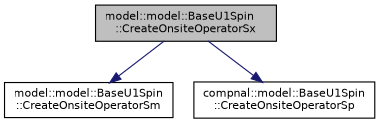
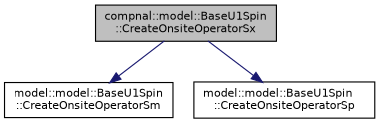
  digraph {
    rankdir=TB
    node [color=black fillcolor=white fontname=Helvetica fontsize=10 shape=record style=filled]
    edge [color=midnightblue fontname=Helvetica fontsize=10 labelfontname=Helvetica labelfontsize=10 style=solid]
-   n1 [fillcolor=grey75 fontcolor=black height=0.2 label="model::model::BaseU1Spin\l::CreateOnsiteOperatorSx" width=0.4]
+   n1 [fillcolor=grey75 fontcolor=black height=0.2 label="compnal::model::BaseU1Spin\l::CreateOnsiteOperatorSx" width=0.4]
    n2 [height=0.2 label="model::model::BaseU1Spin\l::CreateOnsiteOperatorSm" width=0.4]
-   n3 [height=0.2 label="compnal::model::BaseU1Spin\l::CreateOnsiteOperatorSp" width=0.4]
+   n3 [height=0.2 label="model::model::BaseU1Spin\l::CreateOnsiteOperatorSp" width=0.4]
    n1 -> n2
    n1 -> n3
  }
